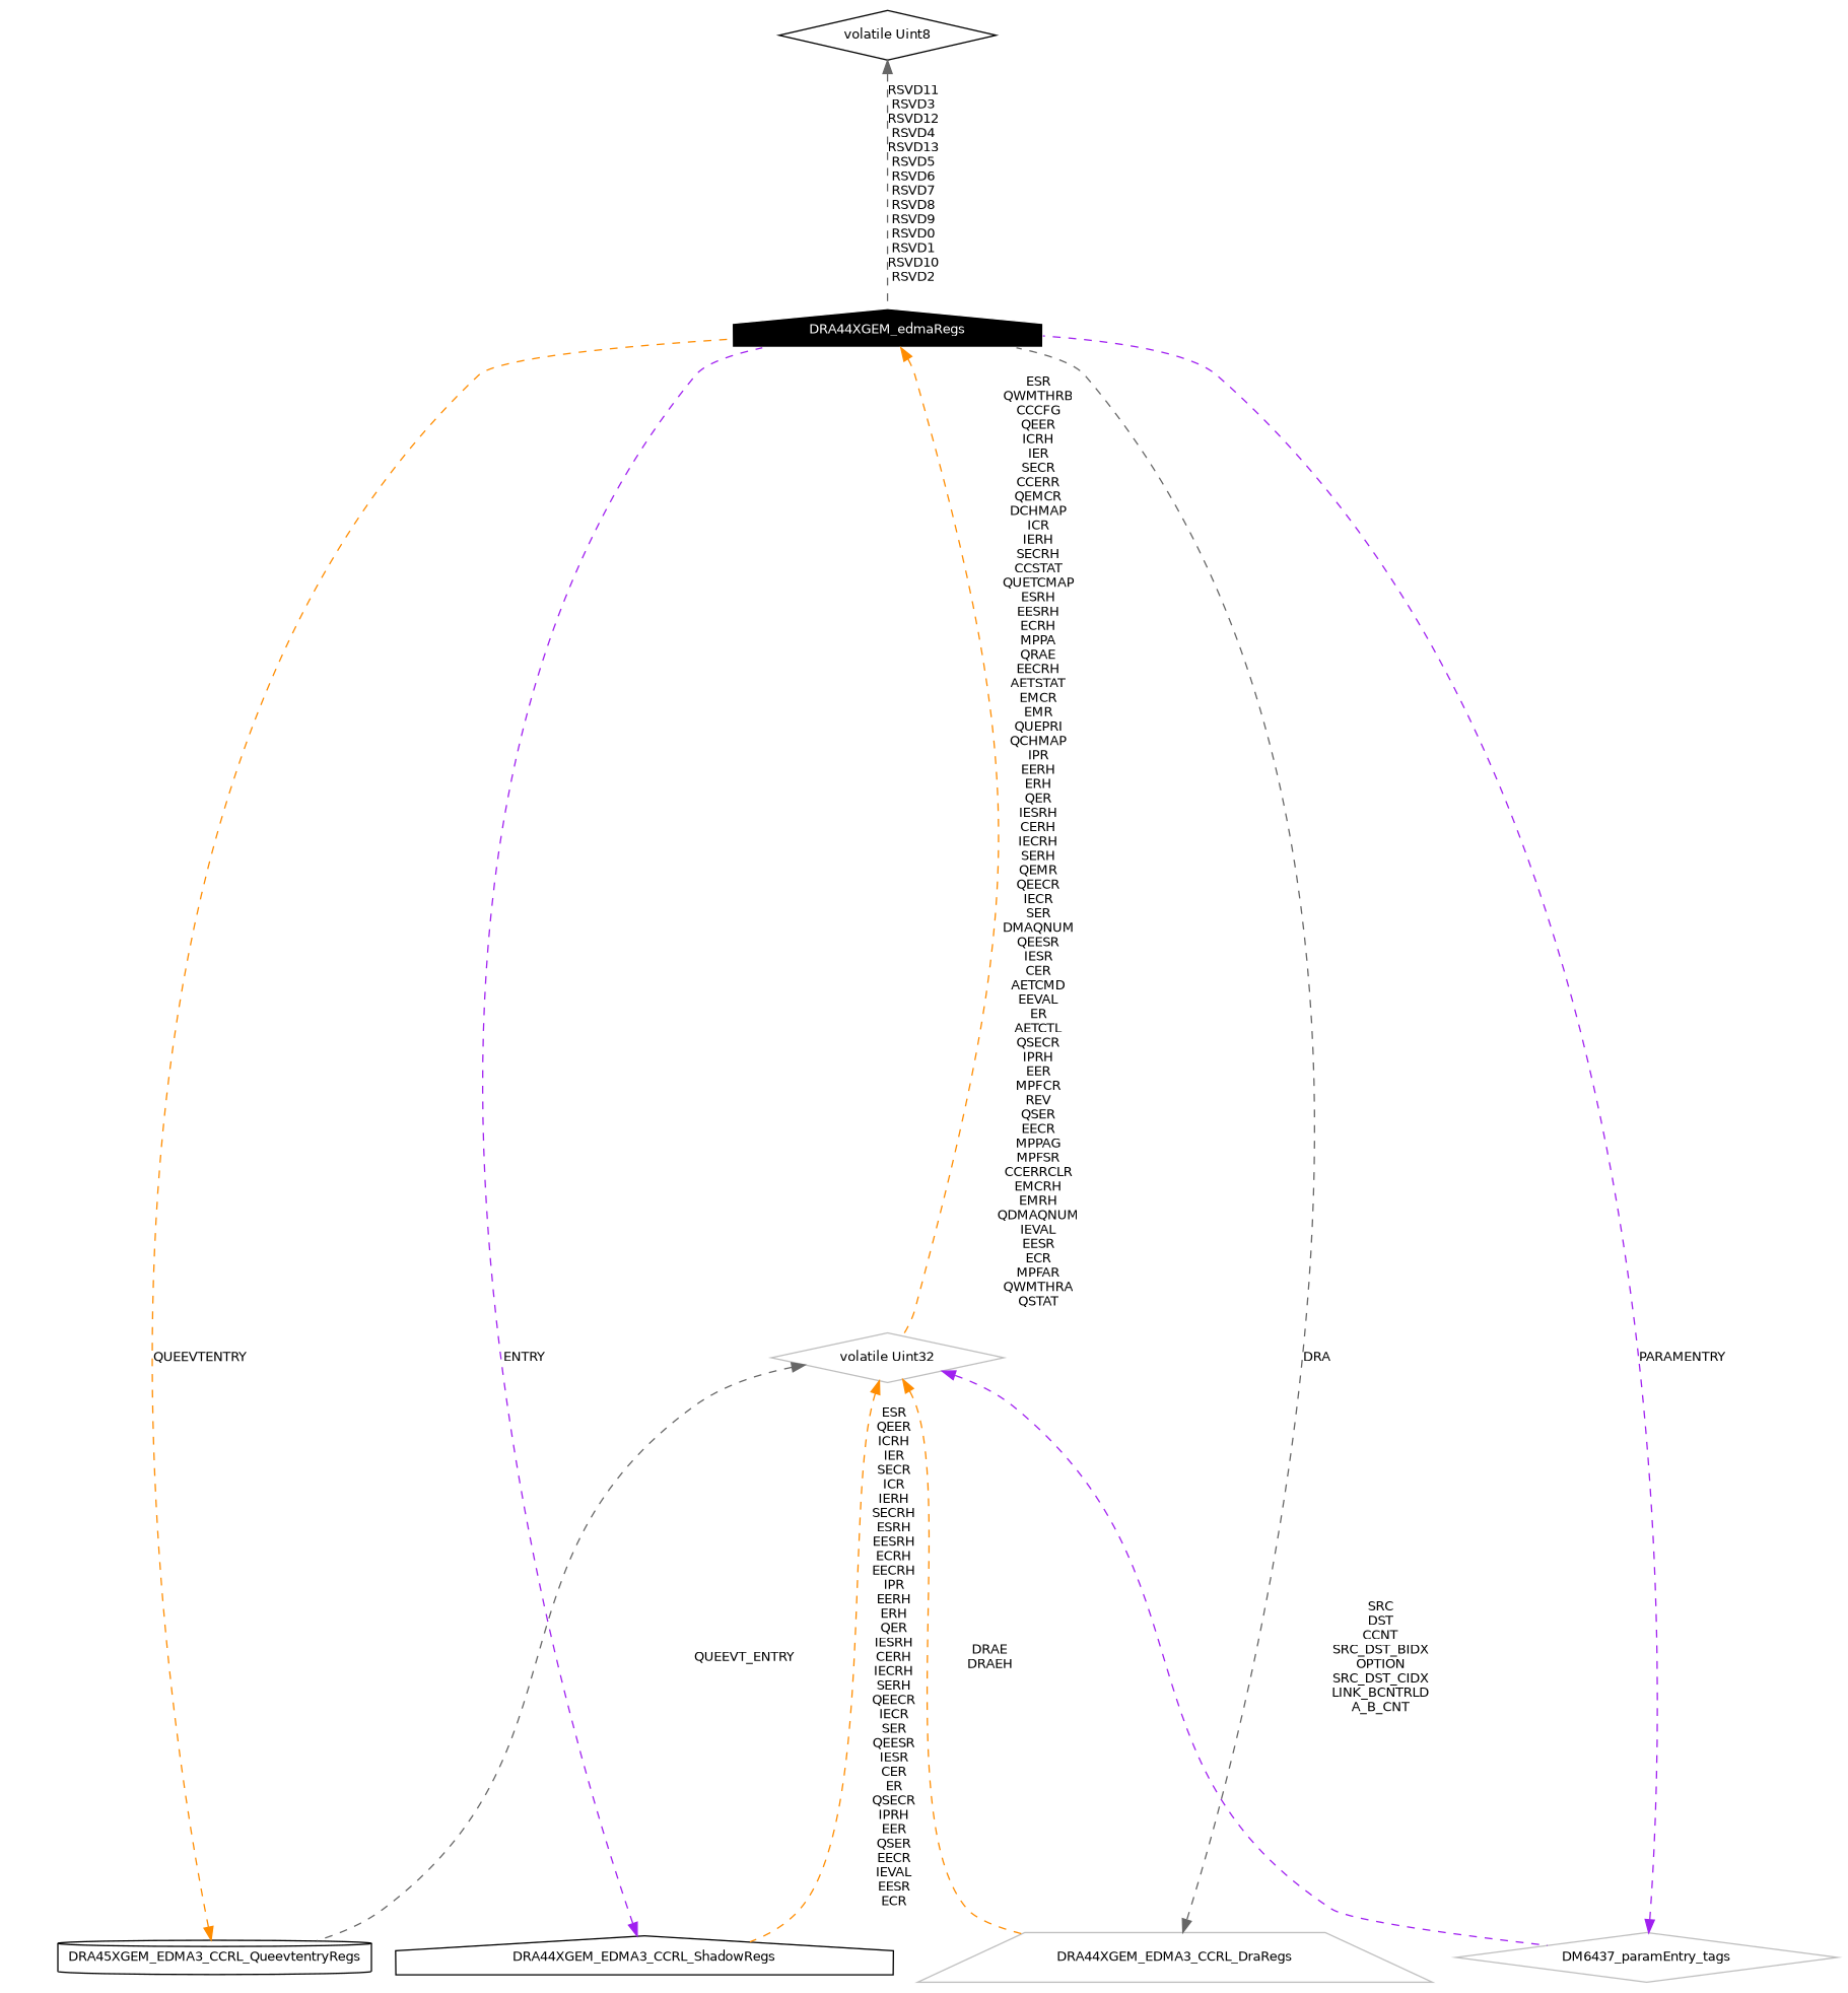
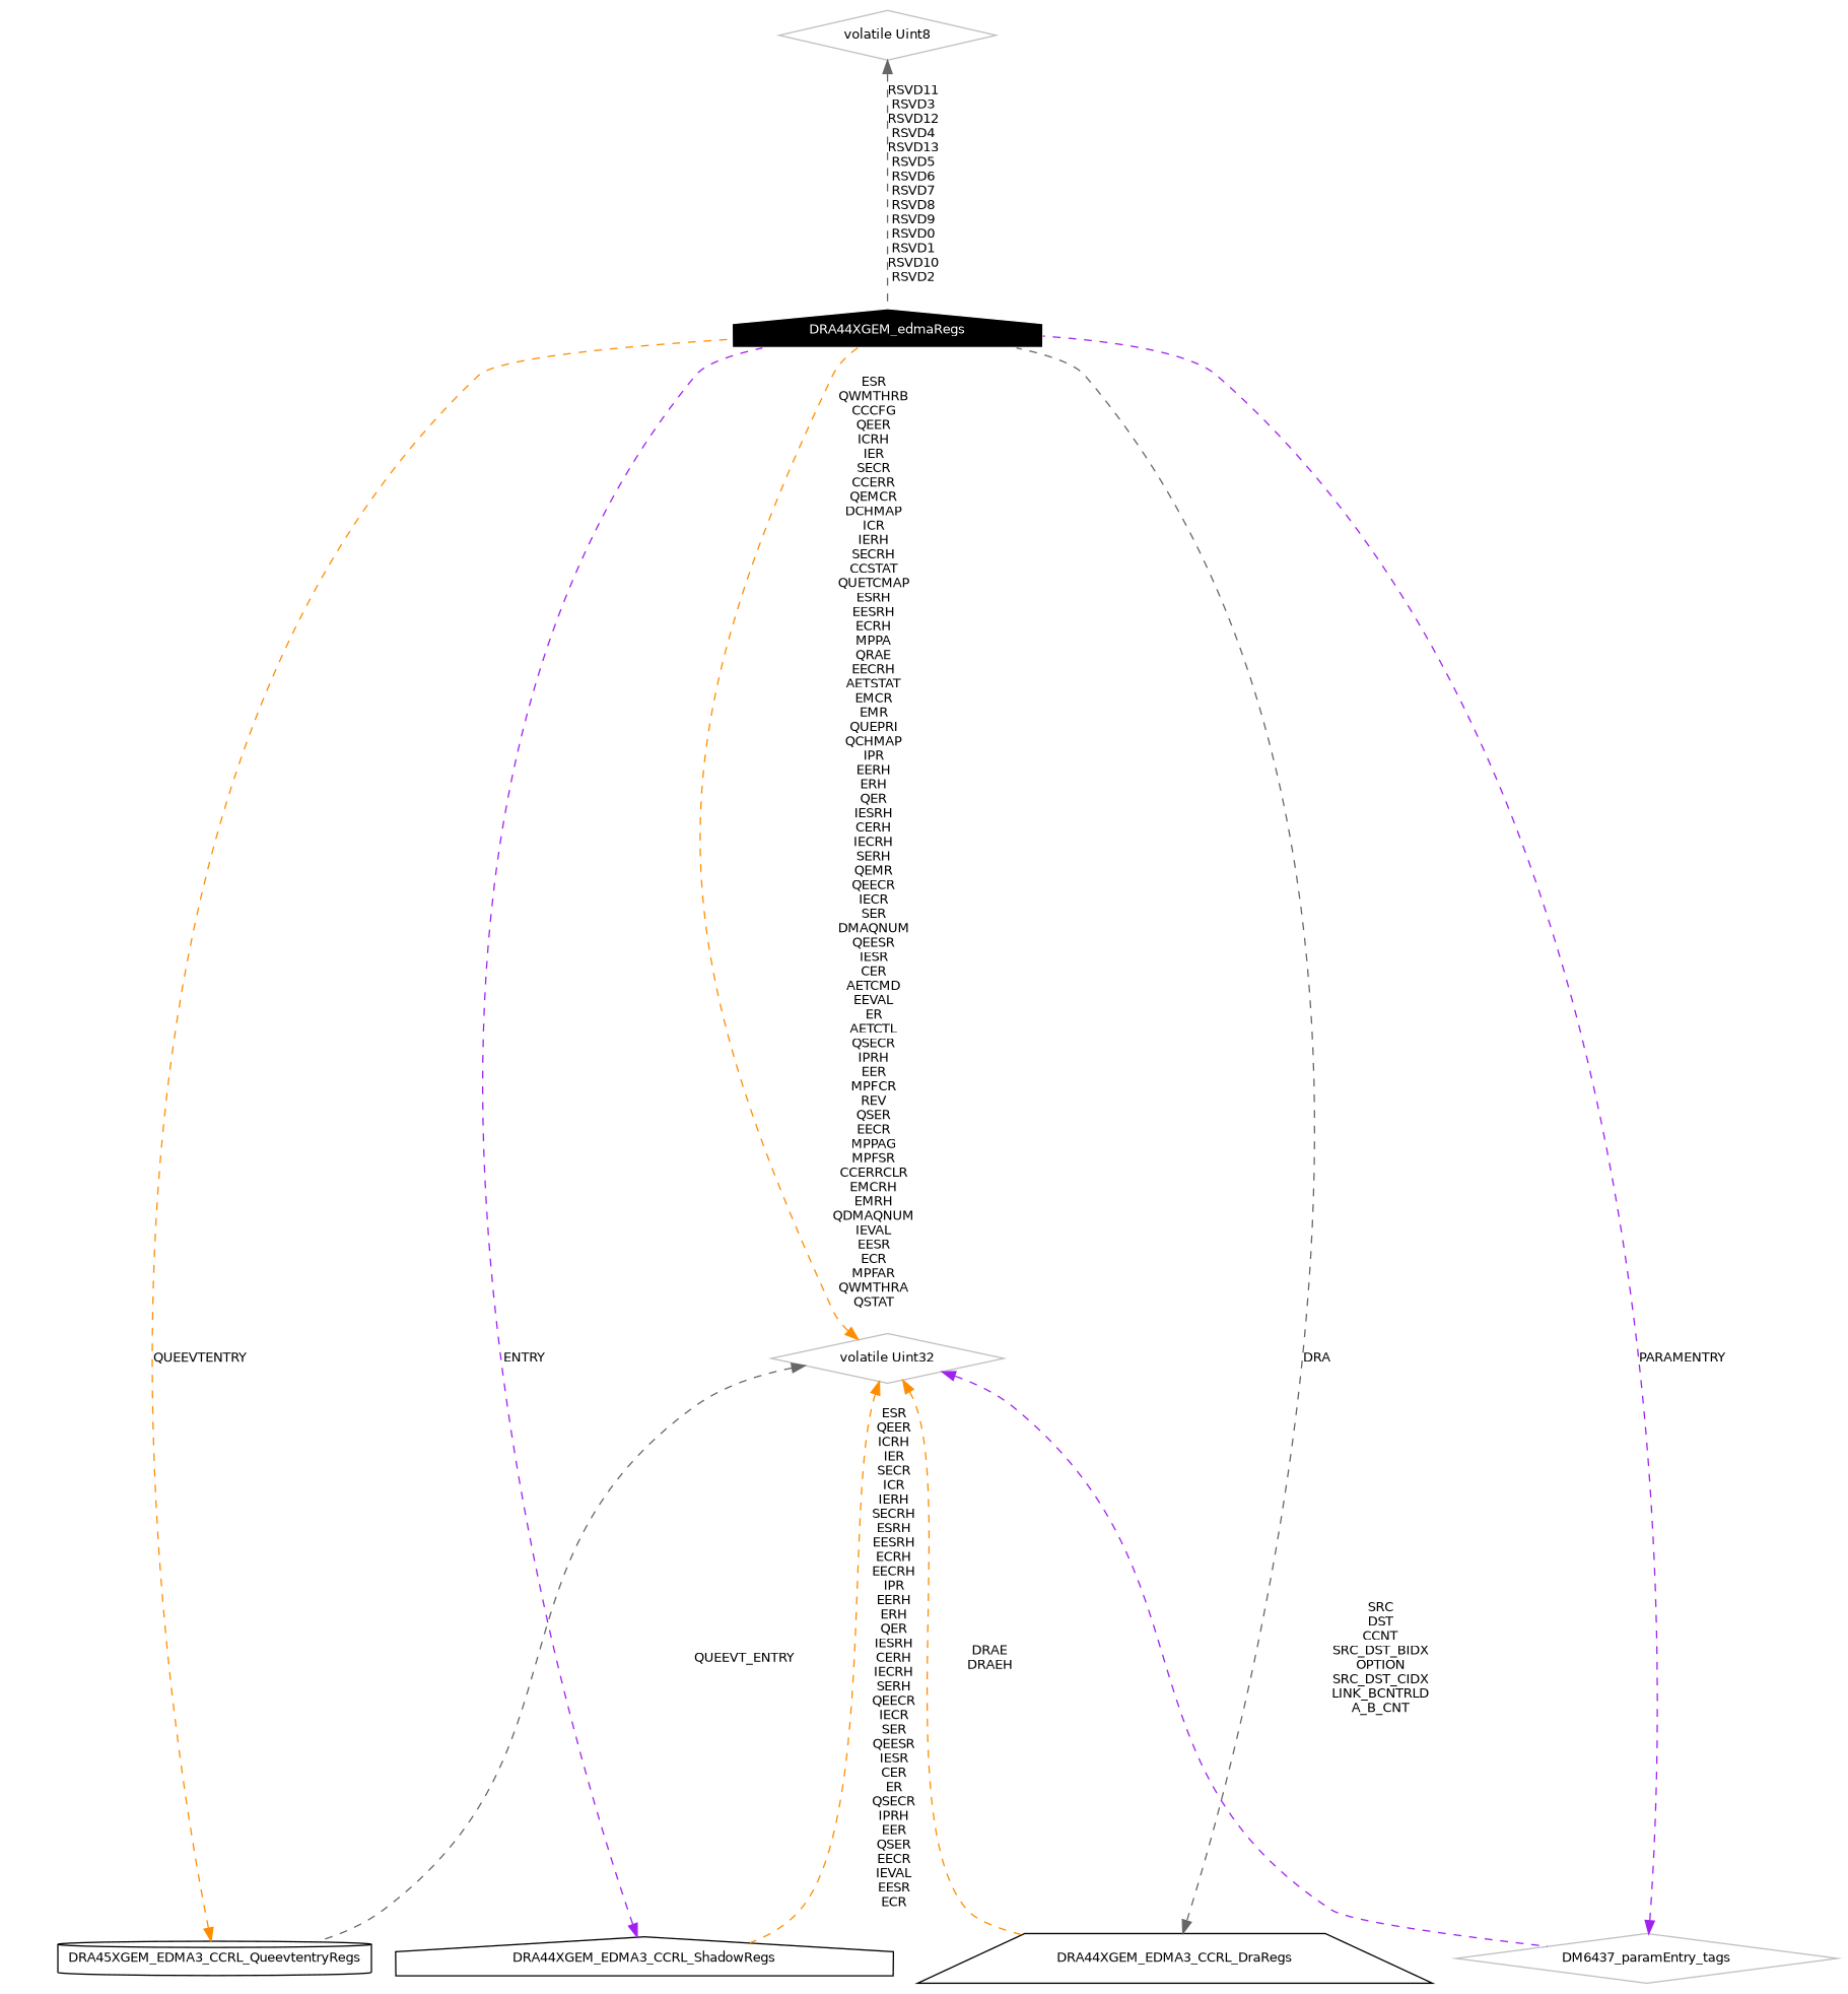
  digraph {
    node [color=grey75 fillcolor=white fontname=Helvetica fontsize=10 shape=diamond style=filled]
    edge [color=darkorange dir=back fontname=Helvetica fontsize=10 labelfontname=Helvetica labelfontsize=10 style=dashed]
    n1 [color=white fillcolor=black fontcolor=white height=0.2 label=DRA44XGEM_edmaRegs shape=house width=0.4]
    n2 [height=0.2 label="volatile Uint32" width=0.4]
    n3 [color=black height=0.2 label=DRA45XGEM_EDMA3_CCRL_QueevtentryRegs shape=cylinder width=0.4]
    n4 [color=black height=0.2 label=DRA44XGEM_EDMA3_CCRL_ShadowRegs shape=house width=0.4]
-   n5 [height=0.2 label=DRA44XGEM_EDMA3_CCRL_DraRegs shape=trapezium width=0.4]
+   n5 [color=black height=0.2 label=DRA44XGEM_EDMA3_CCRL_DraRegs shape=trapezium width=0.4]
    n6 [height=0.2 label=DM6437_paramEntry_tags width=0.4]
-   n7 [color=black height=0.2 label="volatile Uint8" width=0.4]
-   n1 -> n2 [label="ESR\nQWMTHRB\nCCCFG\nQEER\nICRH\nIER\nSECR\nCCERR\nQEMCR\nDCHMAP\nICR\nIERH\nSECRH\nCCSTAT\nQUETCMAP\nESRH\nEESRH\nECRH\nMPPA\nQRAE\nEECRH\nAETSTAT\nEMCR\nEMR\nQUEPRI\nQCHMAP\nIPR\nEERH\nERH\nQER\nIESRH\nCERH\nIECRH\nSERH\nQEMR\nQEECR\nIECR\nSER\nDMAQNUM\nQEESR\nIESR\nCER\nAETCMD\nEEVAL\nER\nAETCTL\nQSECR\nIPRH\nEER\nMPFCR\nREV\nQSER\nEECR\nMPPAG\nMPFSR\nCCERRCLR\nEMCRH\nEMRH\nQDMAQNUM\nIEVAL\nEESR\nECR\nMPFAR\nQWMTHRA\nQSTAT"]
+   n7 [height=0.2 label="volatile Uint8" width=0.4]
+   n2 -> n1 [label="ESR\nQWMTHRB\nCCCFG\nQEER\nICRH\nIER\nSECR\nCCERR\nQEMCR\nDCHMAP\nICR\nIERH\nSECRH\nCCSTAT\nQUETCMAP\nESRH\nEESRH\nECRH\nMPPA\nQRAE\nEECRH\nAETSTAT\nEMCR\nEMR\nQUEPRI\nQCHMAP\nIPR\nEERH\nERH\nQER\nIESRH\nCERH\nIECRH\nSERH\nQEMR\nQEECR\nIECR\nSER\nDMAQNUM\nQEESR\nIESR\nCER\nAETCMD\nEEVAL\nER\nAETCTL\nQSECR\nIPRH\nEER\nMPFCR\nREV\nQSER\nEECR\nMPPAG\nMPFSR\nCCERRCLR\nEMCRH\nEMRH\nQDMAQNUM\nIEVAL\nEESR\nECR\nMPFAR\nQWMTHRA\nQSTAT"]
    n2 -> n3 [color=gray40 label=QUEEVT_ENTRY]
    n2 -> n4 [label="ESR\nQEER\nICRH\nIER\nSECR\nICR\nIERH\nSECRH\nESRH\nEESRH\nECRH\nEECRH\nIPR\nEERH\nERH\nQER\nIESRH\nCERH\nIECRH\nSERH\nQEECR\nIECR\nSER\nQEESR\nIESR\nCER\nER\nQSECR\nIPRH\nEER\nQSER\nEECR\nIEVAL\nEESR\nECR"]
    n2 -> n5 [label="DRAE\nDRAEH"]
    n2 -> n6 [color=purple label="SRC\nDST\nCCNT\nSRC_DST_BIDX\nOPTION\nSRC_DST_CIDX\nLINK_BCNTRLD\nA_B_CNT"]
    n3 -> n1 [label=QUEEVTENTRY]
    n4 -> n1 [color=purple label=ENTRY]
    n5 -> n1 [color=gray40 label=DRA]
    n6 -> n1 [color=purple label=PARAMENTRY]
    n7 -> n1 [color=gray40 label="RSVD11\nRSVD3\nRSVD12\nRSVD4\nRSVD13\nRSVD5\nRSVD6\nRSVD7\nRSVD8\nRSVD9\nRSVD0\nRSVD1\nRSVD10\nRSVD2"]
  }
